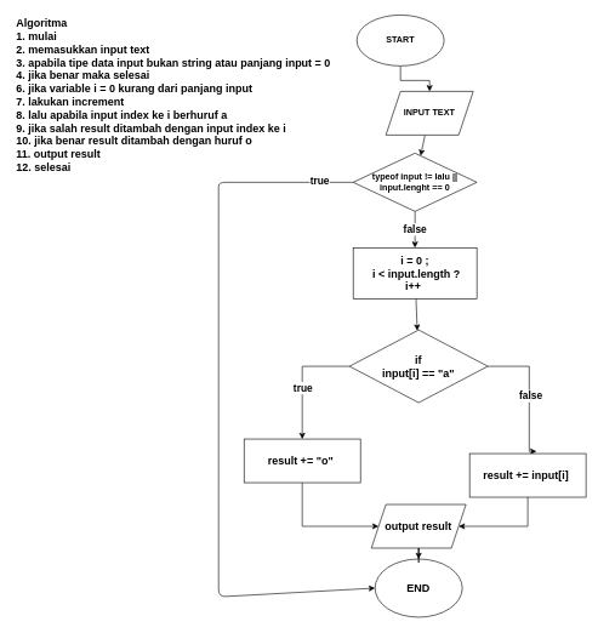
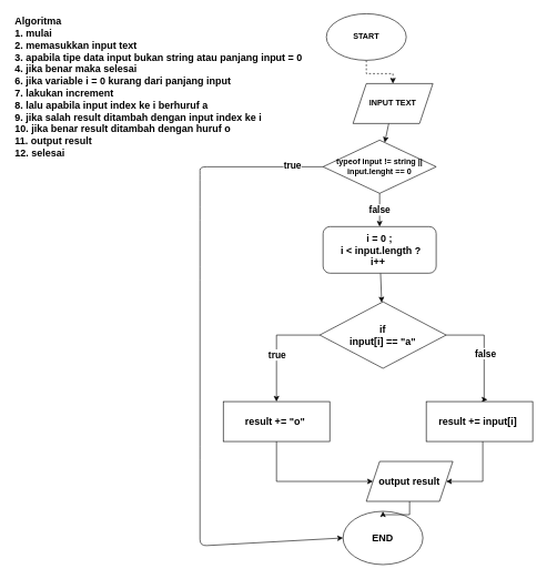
  <mxCell id="0" />
  <mxCell id="1" parent="0" />
- <mxCell id="2" style="edgeStyle=orthogonalEdgeStyle;rounded=0;orthogonalLoop=1;jettySize=auto;html=1;entryX=0.5;entryY=0;entryDx=0;entryDy=0;fontSize=15;" parent="1" source="3" target="5" edge="1"><mxGeometry relative="1" as="geometry" /></mxCell>
+ <mxCell id="2" style="edgeStyle=orthogonalEdgeStyle;rounded=0;orthogonalLoop=1;jettySize=auto;html=1;entryX=0.5;entryY=0;entryDx=0;entryDy=0;fontSize=15;dashed=1;" parent="1" source="3" target="5" edge="1"><mxGeometry relative="1" as="geometry" /></mxCell>
  <mxCell id="3" value="&lt;b&gt;START&lt;/b&gt;" style="ellipse;whiteSpace=wrap;html=1;" parent="1" vertex="1"><mxGeometry x="490" y="20" width="120" height="70" as="geometry" /></mxCell>
  <mxCell id="4" value="" style="edgeStyle=none;html=1;" parent="1" source="5" target="22" edge="1"><mxGeometry relative="1" as="geometry" /></mxCell>
  <mxCell id="5" value="&lt;b&gt;INPUT TEXT&lt;/b&gt;" style="shape=parallelogram;perimeter=parallelogramPerimeter;whiteSpace=wrap;html=1;fixedSize=1;" parent="1" vertex="1"><mxGeometry x="530" y="125" width="120" height="60" as="geometry" /></mxCell>
  <mxCell id="6" value="&lt;b&gt;END&lt;/b&gt;" style="ellipse;whiteSpace=wrap;html=1;fontSize=15;" parent="1" vertex="1"><mxGeometry x="515" y="767.98" width="120" height="80" as="geometry" /></mxCell>
  <mxCell id="7" style="edgeStyle=orthogonalEdgeStyle;rounded=0;orthogonalLoop=1;jettySize=auto;html=1;entryX=0.5;entryY=0;entryDx=0;entryDy=0;fontSize=14;" parent="1" source="11" target="15" edge="1"><mxGeometry relative="1" as="geometry"><Array as="points"><mxPoint x="415" y="502.98" /></Array></mxGeometry></mxCell>
  <mxCell id="8" value="true" style="edgeLabel;html=1;align=center;verticalAlign=middle;resizable=0;points=[];fontSize=14;fontStyle=1" parent="7" vertex="1" connectable="0"><mxGeometry x="0.151" relative="1" as="geometry"><mxPoint as="offset" /></mxGeometry></mxCell>
  <mxCell id="9" style="edgeStyle=orthogonalEdgeStyle;rounded=0;orthogonalLoop=1;jettySize=auto;html=1;entryX=0.575;entryY=-0.05;entryDx=0;entryDy=0;entryPerimeter=0;fontSize=14;" parent="1" source="11" target="13" edge="1"><mxGeometry relative="1" as="geometry"><Array as="points"><mxPoint x="727" y="502.98" /></Array></mxGeometry></mxCell>
  <mxCell id="10" value="&lt;b&gt;false&lt;/b&gt;" style="edgeLabel;html=1;align=center;verticalAlign=middle;resizable=0;points=[];fontSize=14;" parent="9" vertex="1" connectable="0"><mxGeometry x="0.065" y="1" relative="1" as="geometry"><mxPoint as="offset" /></mxGeometry></mxCell>
  <mxCell id="11" value="&lt;b&gt;if &lt;br&gt;input[i] == &quot;a&quot;&lt;br&gt;&lt;/b&gt;" style="rhombus;whiteSpace=wrap;html=1;fontSize=15;" parent="1" vertex="1"><mxGeometry x="480" y="452.98" width="190" height="100" as="geometry" /></mxCell>
  <mxCell id="12" style="edgeStyle=orthogonalEdgeStyle;rounded=0;orthogonalLoop=1;jettySize=auto;html=1;entryX=1;entryY=0.5;entryDx=0;entryDy=0;fontSize=15;" parent="1" source="13" target="17" edge="1"><mxGeometry relative="1" as="geometry"><Array as="points"><mxPoint x="725" y="722.98" /></Array></mxGeometry></mxCell>
- <mxCell id="13" value="&lt;b&gt;result += input[i]&amp;nbsp;&lt;/b&gt;" style="rounded=0;whiteSpace=wrap;html=1;fontSize=15;" parent="1" vertex="1"><mxGeometry x="645" y="622.98" width="160" height="60" as="geometry" /></mxCell>
+ <mxCell id="13" value="&lt;b&gt;result += input[i]&amp;nbsp;&lt;/b&gt;" style="rounded=0;whiteSpace=wrap;html=1;fontSize=15;" parent="1" vertex="1"><mxGeometry x="640" y="602.98" width="160" height="60" as="geometry" /></mxCell>
  <mxCell id="14" style="edgeStyle=orthogonalEdgeStyle;rounded=0;orthogonalLoop=1;jettySize=auto;html=1;entryX=0;entryY=0.5;entryDx=0;entryDy=0;fontSize=15;" parent="1" source="15" target="17" edge="1"><mxGeometry relative="1" as="geometry"><Array as="points"><mxPoint x="415" y="722.98" /></Array></mxGeometry></mxCell>
  <mxCell id="15" value="&lt;b&gt;result += &quot;o&quot;&amp;nbsp;&lt;/b&gt;" style="rounded=0;whiteSpace=wrap;html=1;fontSize=15;" parent="1" vertex="1"><mxGeometry x="335" y="602.98" width="160" height="60" as="geometry" /></mxCell>
  <mxCell id="16" value="" style="edgeStyle=orthogonalEdgeStyle;rounded=0;orthogonalLoop=1;jettySize=auto;html=1;fontSize=15;" parent="1" source="17" target="6" edge="1"><mxGeometry relative="1" as="geometry" /></mxCell>
- <mxCell id="17" value="output result" style="shape=parallelogram;perimeter=parallelogramPerimeter;whiteSpace=wrap;html=1;fixedSize=1;fontSize=15;fontStyle=1" parent="1" vertex="1"><mxGeometry x="510" y="692.98" width="130" height="60" as="geometry" /></mxCell>
+ <mxCell id="17" value="output result" style="shape=parallelogram;perimeter=parallelogramPerimeter;whiteSpace=wrap;html=1;fixedSize=1;fontSize=15;fontStyle=1" parent="1" vertex="1"><mxGeometry x="550" y="692.98" width="130" height="60" as="geometry" /></mxCell>
  <mxCell id="18" value="&lt;span&gt;Algoritma&lt;br&gt;1. mulai&lt;br&gt;2. memasukkan input text&lt;br&gt;3. apabila tipe data input bukan string atau panjang input = 0&lt;br&gt;4. jika benar maka selesai&lt;br&gt;&lt;/span&gt;&lt;div&gt;&lt;span&gt;6. jika variable i = 0 kurang dari panjang input&lt;/span&gt;&lt;/div&gt;&lt;div&gt;&lt;span&gt;7. lakukan increment&lt;/span&gt;&lt;/div&gt;&lt;div&gt;&lt;span&gt;8. lalu apabila input index ke i berhuruf a&lt;/span&gt;&lt;/div&gt;&lt;div&gt;&lt;span&gt;9. jika salah result ditambah dengan input index ke i&amp;nbsp;&lt;/span&gt;&lt;/div&gt;&lt;div&gt;&lt;span&gt;10. jika benar result ditambah dengan huruf o&lt;/span&gt;&lt;/div&gt;&lt;div&gt;11. output result&lt;/div&gt;&lt;div&gt;&lt;span&gt;12. selesai&lt;/span&gt;&lt;/div&gt;" style="text;html=1;align=left;verticalAlign=middle;resizable=0;points=[];autosize=1;strokeColor=none;fillColor=none;fontSize=15;fontStyle=1" parent="1" vertex="1"><mxGeometry x="20" y="20" width="450" height="220" as="geometry" /></mxCell>
  <mxCell id="19" style="edgeStyle=none;html=1;entryX=0;entryY=0.5;entryDx=0;entryDy=0;" parent="1" source="22" target="6" edge="1"><mxGeometry relative="1" as="geometry"><Array as="points"><mxPoint x="300" y="250" /><mxPoint x="300" y="260" /><mxPoint x="300" y="320" /><mxPoint x="300" y="410" /><mxPoint x="300" y="680" /><mxPoint x="300" y="820" /></Array></mxGeometry></mxCell>
  <mxCell id="20" value="true" style="edgeLabel;html=1;align=center;verticalAlign=middle;resizable=0;points=[];fontStyle=1;fontSize=14;" parent="19" vertex="1" connectable="0"><mxGeometry x="-0.903" y="-2" relative="1" as="geometry"><mxPoint as="offset" /></mxGeometry></mxCell>
  <mxCell id="21" value="false" style="edgeStyle=none;html=1;strokeWidth=1;fontSize=14;fontStyle=1" parent="1" source="22" target="24" edge="1"><mxGeometry relative="1" as="geometry" /></mxCell>
- <mxCell id="22" value="&lt;b&gt;typeof input != lalu || input.lenght == 0&lt;/b&gt;" style="rhombus;whiteSpace=wrap;html=1;" parent="1" vertex="1"><mxGeometry x="485" y="210" width="170" height="80" as="geometry" /></mxCell>
+ <mxCell id="22" value="&lt;b&gt;typeof input != string || input.lenght == 0&lt;/b&gt;" style="rhombus;whiteSpace=wrap;html=1;" parent="1" vertex="1"><mxGeometry x="485" y="210" width="170" height="80" as="geometry" /></mxCell>
  <mxCell id="23" value="" style="edgeStyle=none;html=1;" parent="1" source="24" target="11" edge="1"><mxGeometry relative="1" as="geometry" /></mxCell>
- <mxCell id="24" value="&lt;b style=&quot;font-size: 15px&quot;&gt;i = 0 ;&lt;br&gt;&amp;nbsp;i &amp;lt; input.length ?&lt;br&gt;i++&amp;nbsp;&lt;/b&gt;" style="rounded=0;whiteSpace=wrap;html=1;" parent="1" vertex="1"><mxGeometry x="485" y="340" width="170" height="70" as="geometry" /></mxCell>
+ <mxCell id="24" value="&lt;b style=&quot;font-size: 15px&quot;&gt;i = 0 ;&lt;br&gt;&amp;nbsp;i &amp;lt; input.length ?&lt;br&gt;i++&amp;nbsp;&lt;/b&gt;" style="whiteSpace=wrap;html=1;rounded=1;" parent="1" vertex="1"><mxGeometry x="485" y="340" width="170" height="70" as="geometry" /></mxCell>
